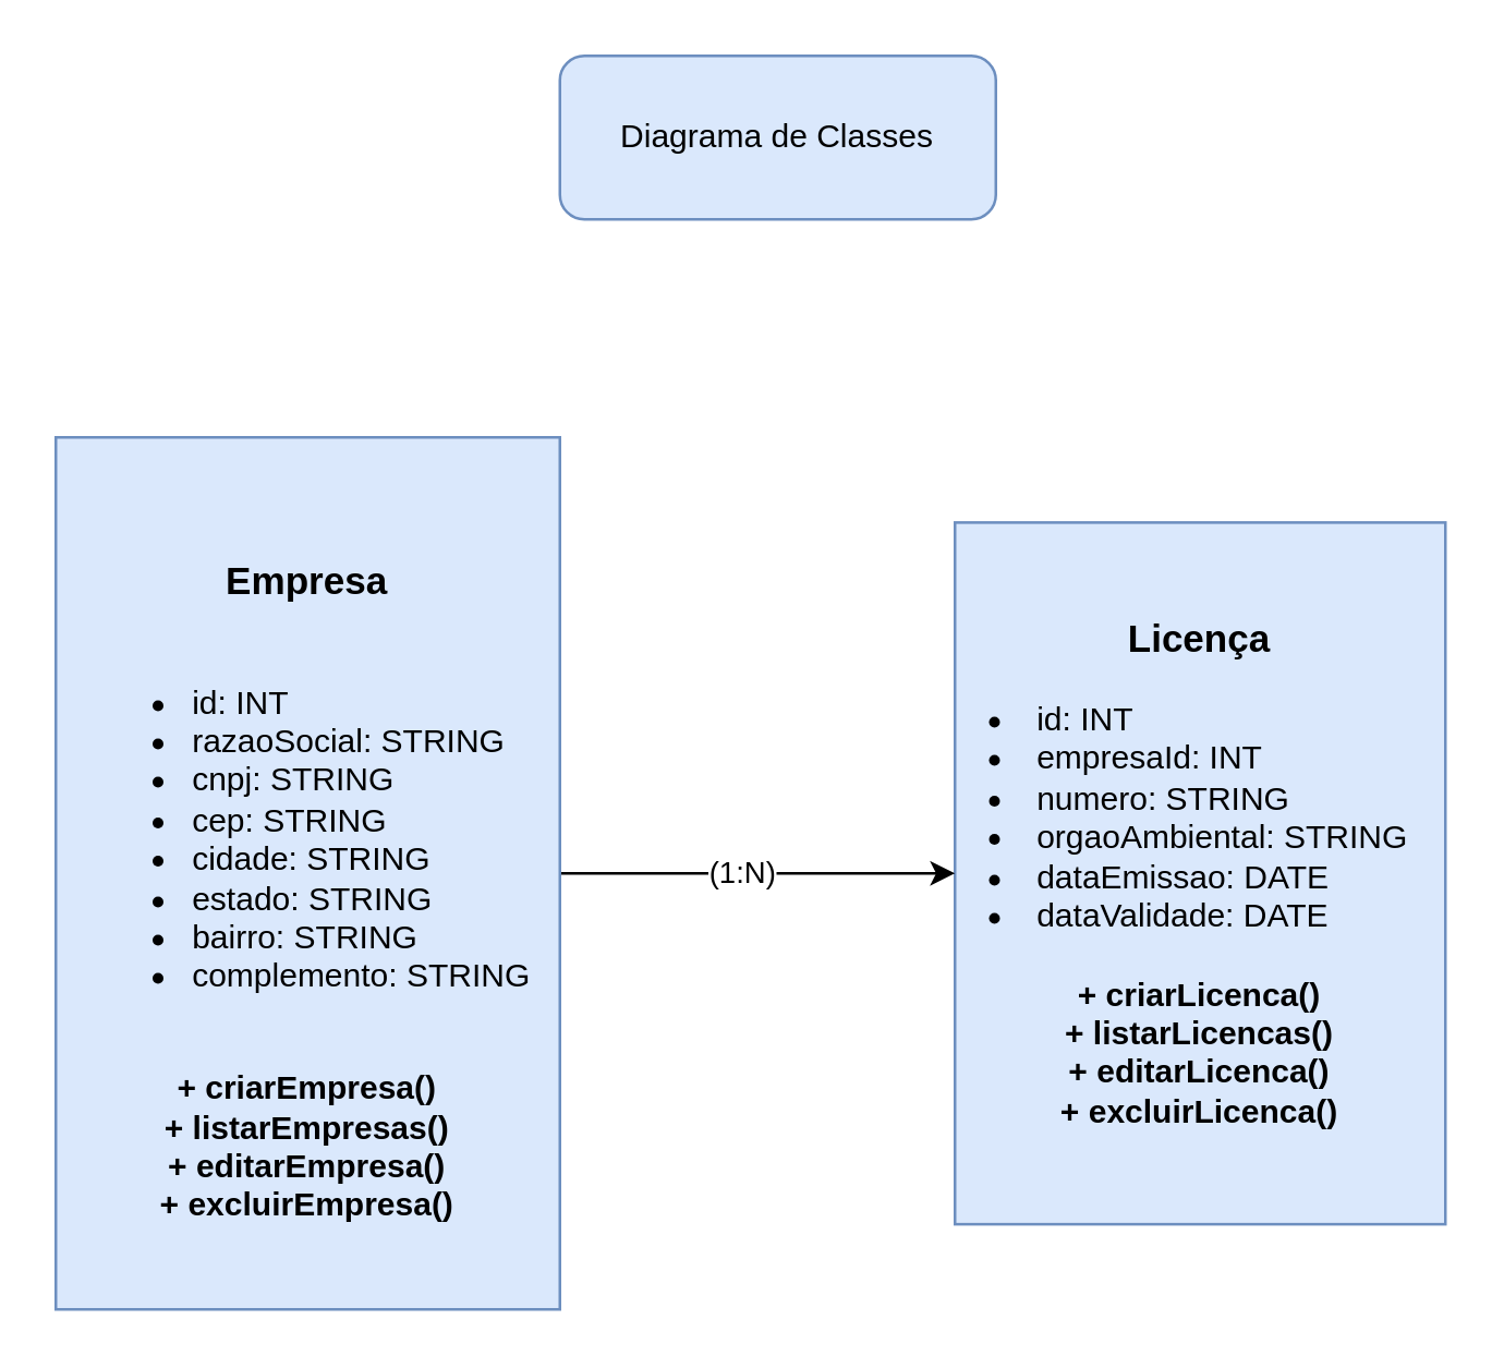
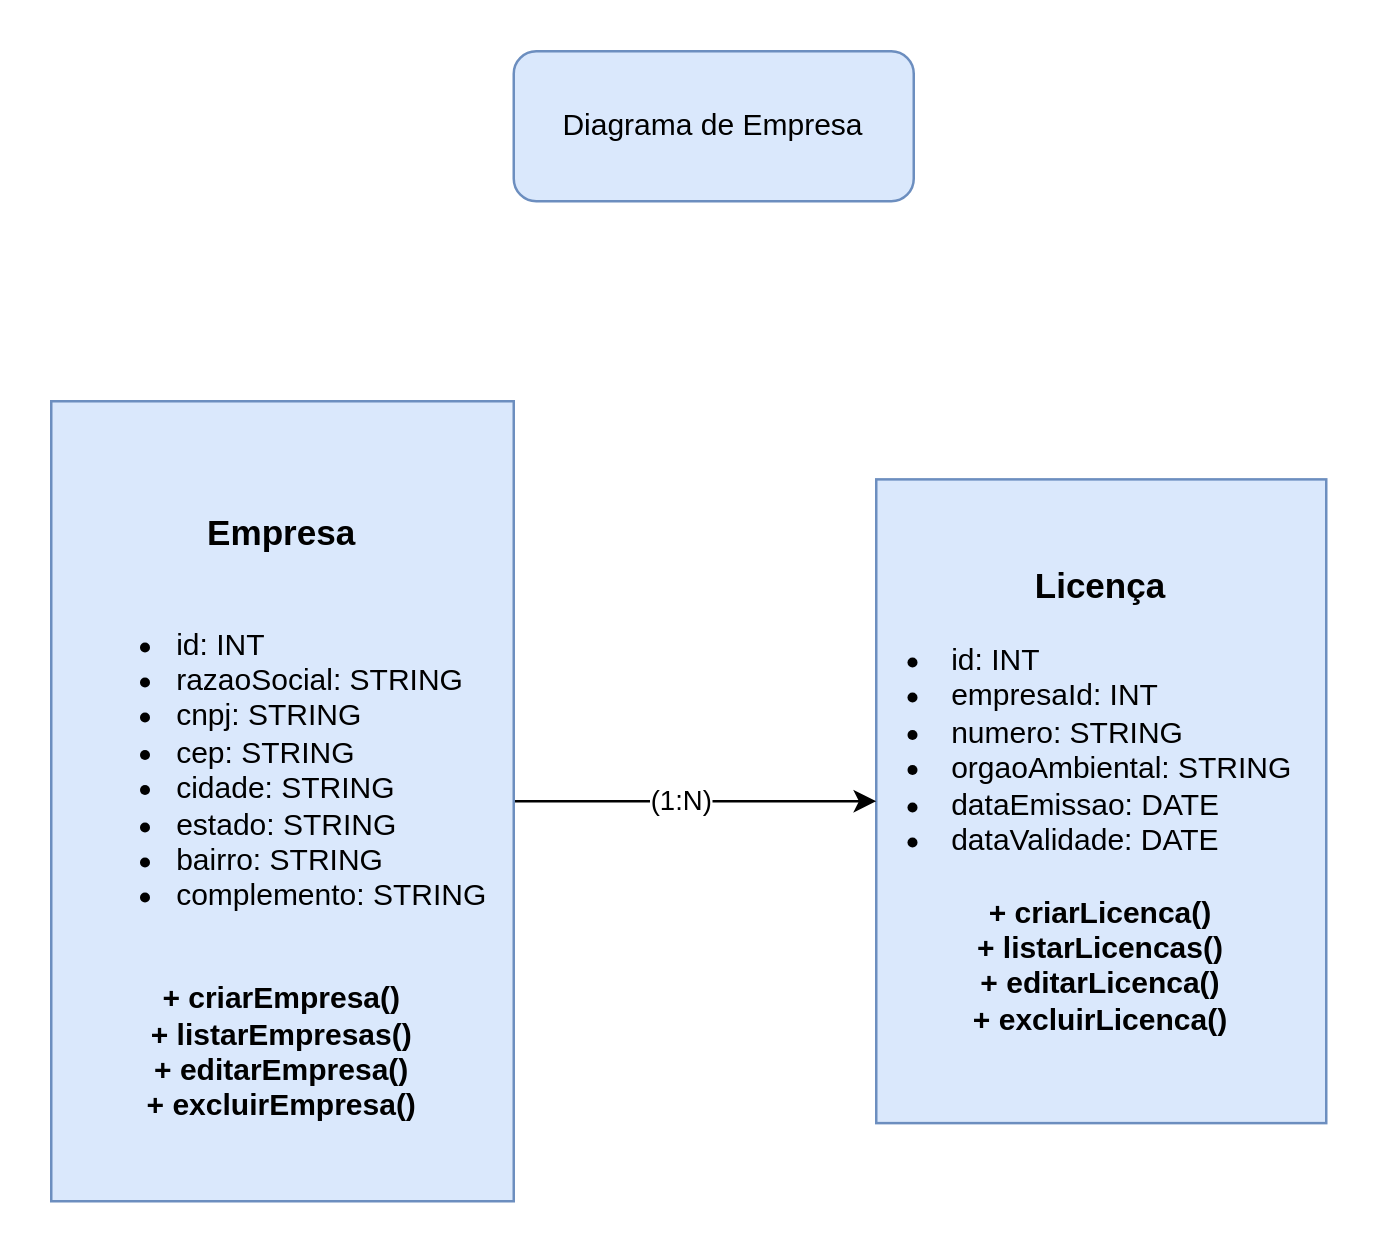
  <mxCell id="0" />
  <mxCell id="1" parent="0" />
  <mxCell id="2" value="&lt;b&gt;&lt;font style=&quot;font-size: 14px;&quot;&gt;Licença&lt;/font&gt;&lt;/b&gt;&lt;div&gt;&lt;font color=&quot;#000000&quot;&gt;&lt;br&gt;&lt;/font&gt;&lt;/div&gt;&lt;div&gt;&lt;li style=&quot;text-align: justify;&quot; data-end=&quot;336&quot; data-start=&quot;325&quot;&gt;id: INT&lt;/li&gt;&lt;li style=&quot;text-align: justify;&quot; data-end=&quot;355&quot; data-start=&quot;337&quot;&gt;empresaId: INT&lt;/li&gt;&lt;li style=&quot;text-align: justify;&quot; data-end=&quot;374&quot; data-start=&quot;356&quot;&gt;numero: STRING&lt;/li&gt;&lt;li style=&quot;text-align: justify;&quot; data-end=&quot;401&quot; data-start=&quot;375&quot;&gt;orgaoAmbiental: STRING&lt;/li&gt;&lt;li style=&quot;text-align: justify;&quot; data-end=&quot;423&quot; data-start=&quot;402&quot;&gt;dataEmissao: DATE&lt;/li&gt;&lt;li style=&quot;text-align: justify;&quot; data-end=&quot;446&quot; data-start=&quot;424&quot;&gt;dataValidade: DATE&lt;/li&gt;&lt;div&gt;&lt;br&gt;&lt;/div&gt;&lt;div&gt;&lt;b&gt;&lt;span style=&quot;background-color: transparent;&quot;&gt;+ criarLicenca()&lt;/span&gt;&lt;br&gt;&lt;span style=&quot;background-color: transparent;&quot;&gt;+ listarLicencas()&lt;/span&gt;&lt;br&gt;&lt;span style=&quot;background-color: transparent;&quot;&gt;+ editarLicenca()&lt;/span&gt;&lt;br&gt;&lt;span style=&quot;background-color: transparent;&quot;&gt;+ excluirLicenca()&lt;/span&gt;&lt;/b&gt;&lt;/div&gt;&lt;/div&gt;" style="rounded=0;whiteSpace=wrap;html=1;fillColor=#dae8fc;strokeColor=#6c8ebf;" parent="1" vertex="1"><mxGeometry x="350" y="191.25" width="180" height="257.5" as="geometry" /></mxCell>
  <mxCell id="3" style="edgeStyle=none;html=1;exitX=1;exitY=0.5;exitDx=0;exitDy=0;entryX=0;entryY=0.5;entryDx=0;entryDy=0;" parent="1" source="5" target="2" edge="1"><mxGeometry relative="1" as="geometry" /></mxCell>
  <mxCell id="4" value="(1:N)" style="edgeLabel;html=1;align=center;verticalAlign=middle;resizable=0;points=[];" parent="3" vertex="1" connectable="0"><mxGeometry x="-0.087" y="1" relative="1" as="geometry"><mxPoint as="offset" /></mxGeometry></mxCell>
  <mxCell id="5" value="&lt;h3 data-end=&quot;17&quot; data-start=&quot;0&quot;&gt;&lt;strong data-end=&quot;15&quot; data-start=&quot;4&quot;&gt;Empresa&lt;/strong&gt;&lt;/h3&gt;&lt;ul data-end=&quot;281&quot; data-start=&quot;201&quot;&gt;&lt;br&gt;&lt;li style=&quot;text-align: left;&quot; data-end=&quot;46&quot; data-start=&quot;35&quot;&gt;id: INT&lt;/li&gt;&lt;li style=&quot;text-align: left;&quot; data-end=&quot;70&quot; data-start=&quot;47&quot;&gt;razaoSocial: STRING&lt;/li&gt;&lt;li style=&quot;text-align: left;&quot; data-end=&quot;87&quot; data-start=&quot;71&quot;&gt;cnpj: STRING&lt;/li&gt;&lt;li style=&quot;text-align: left;&quot; data-end=&quot;103&quot; data-start=&quot;88&quot;&gt;cep: STRING&lt;/li&gt;&lt;li style=&quot;text-align: left;&quot; data-end=&quot;122&quot; data-start=&quot;104&quot;&gt;cidade: STRING&lt;/li&gt;&lt;li style=&quot;text-align: left;&quot; data-end=&quot;141&quot; data-start=&quot;123&quot;&gt;estado: STRING&lt;/li&gt;&lt;li style=&quot;text-align: left;&quot; data-end=&quot;160&quot; data-start=&quot;142&quot;&gt;bairro: STRING&lt;/li&gt;&lt;li style=&quot;text-align: left;&quot; data-end=&quot;184&quot; data-start=&quot;161&quot;&gt;complemento: STRING&lt;/li&gt;&lt;/ul&gt;&lt;div&gt;&lt;span style=&quot;background-color: transparent;&quot;&gt;&lt;br&gt;&lt;/span&gt;&lt;/div&gt;&lt;div&gt;&lt;span style=&quot;background-color: transparent;&quot;&gt;&lt;b&gt;+ criarEmpresa()&lt;/b&gt;&lt;/span&gt;&lt;/div&gt;&lt;b&gt;&lt;span style=&quot;background-color: transparent;&quot;&gt;+ listarEmpresas()&lt;br&gt;&lt;/span&gt;&lt;span style=&quot;background-color: transparent;&quot;&gt;+ editarEmpresa()&lt;br&gt;&lt;/span&gt;&lt;span style=&quot;background-color: transparent;&quot;&gt;+ excluirEmpresa()&lt;/span&gt;&lt;/b&gt;" style="rounded=0;whiteSpace=wrap;html=1;fillColor=#dae8fc;strokeColor=#6c8ebf;" parent="1" vertex="1"><mxGeometry x="20" y="160" width="185" height="320" as="geometry" /></mxCell>
- <mxCell id="6" value="&lt;span style=&quot;color: rgb(0, 0, 0);&quot;&gt;Diagrama de Classes&lt;/span&gt;" style="rounded=1;whiteSpace=wrap;html=1;fillColor=#dae8fc;strokeColor=#6c8ebf;" parent="1" vertex="1"><mxGeometry x="205" y="20" width="160" height="60" as="geometry" /></mxCell>
+ <mxCell id="6" value="&lt;span style=&quot;color: rgb(0, 0, 0);&quot;&gt;Diagrama de Empresa&lt;/span&gt;" style="rounded=1;whiteSpace=wrap;html=1;fillColor=#dae8fc;strokeColor=#6c8ebf;" parent="1" vertex="1"><mxGeometry x="205" y="20" width="160" height="60" as="geometry" /></mxCell>
